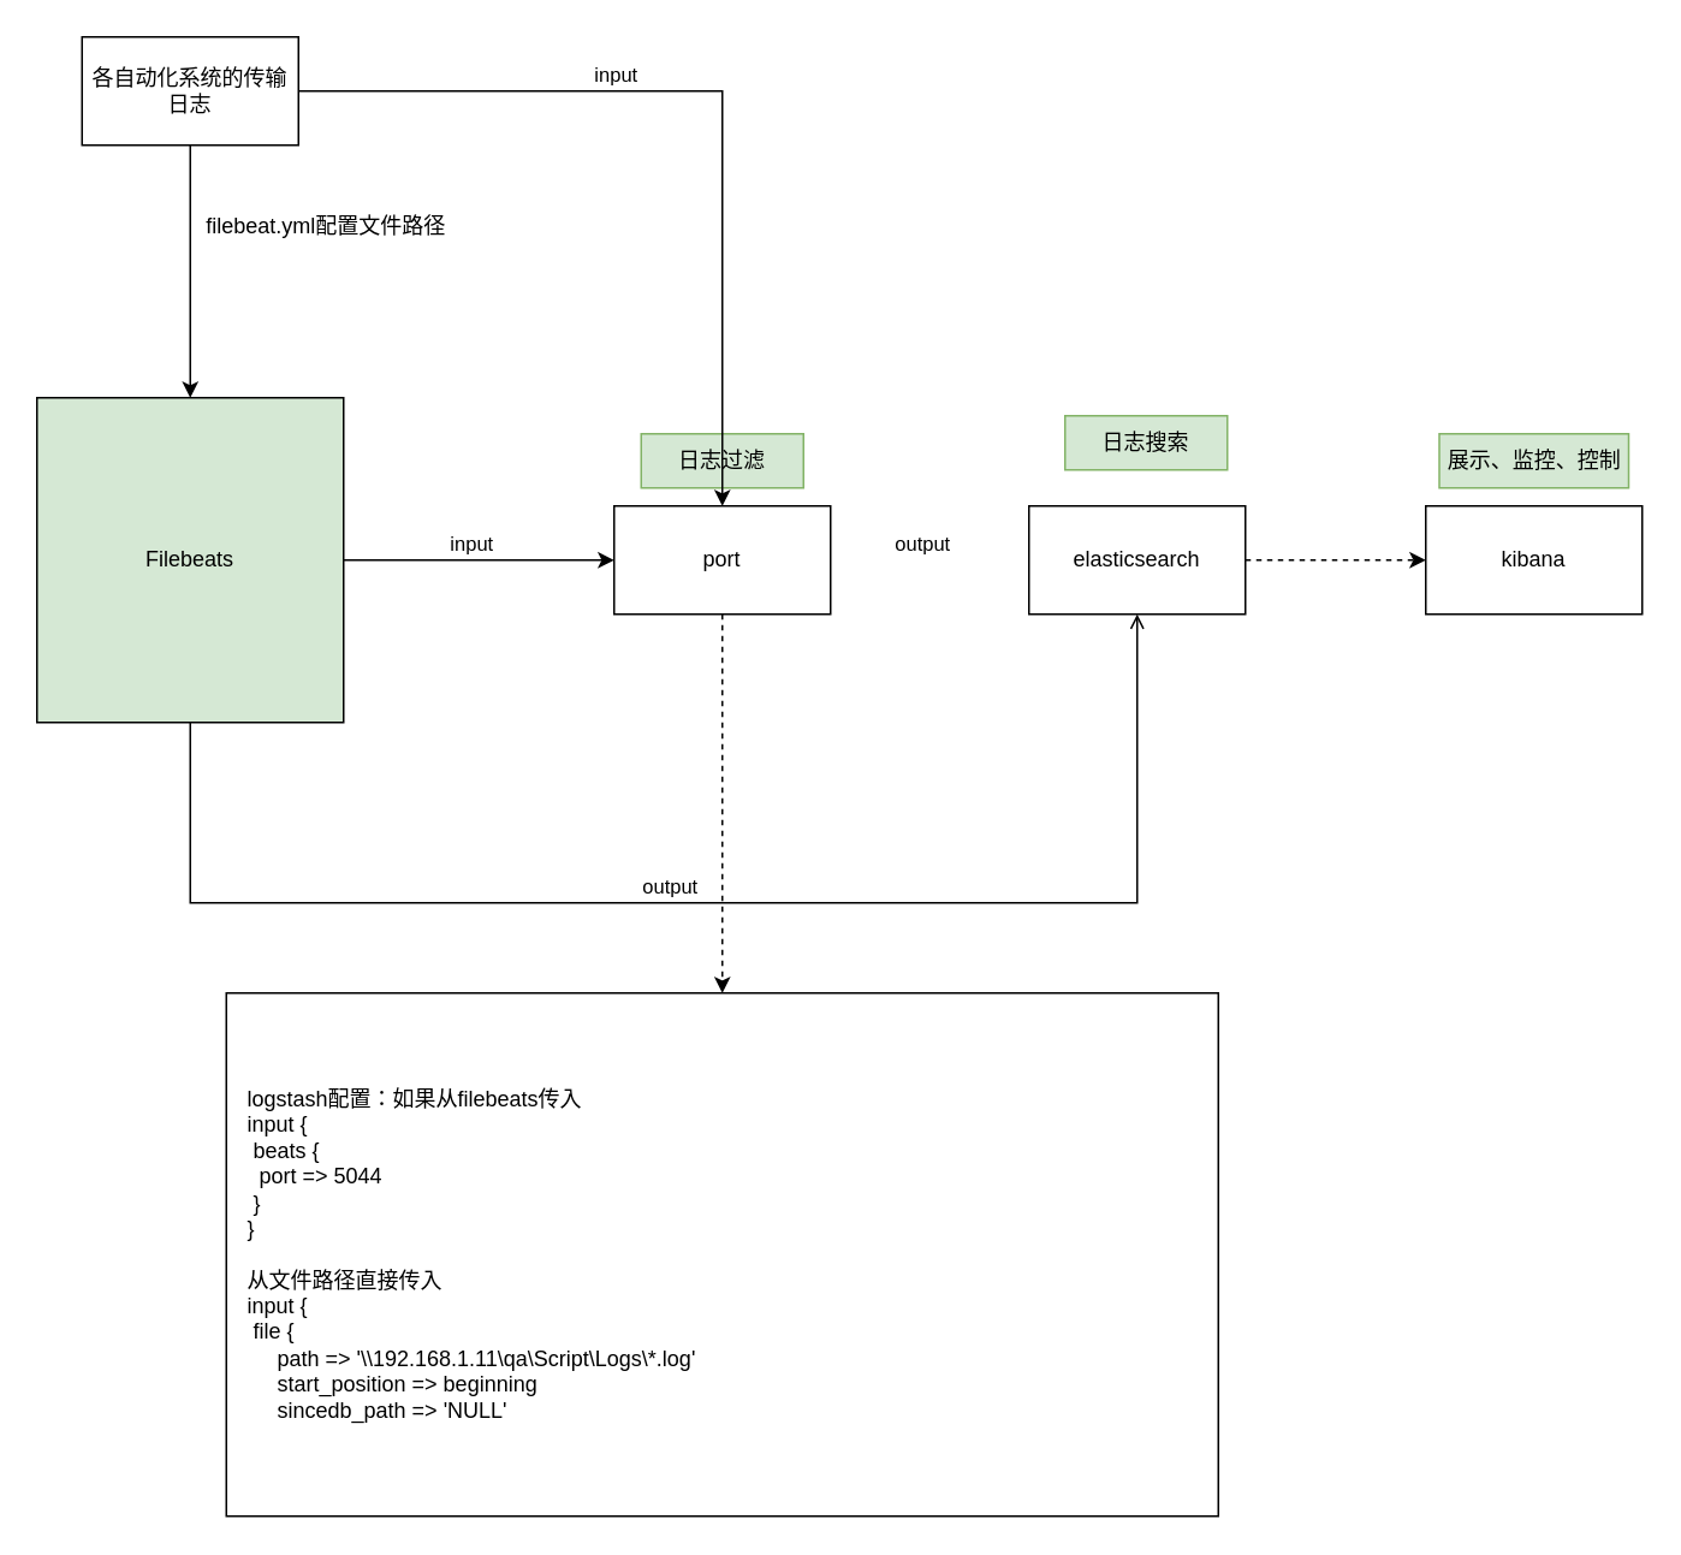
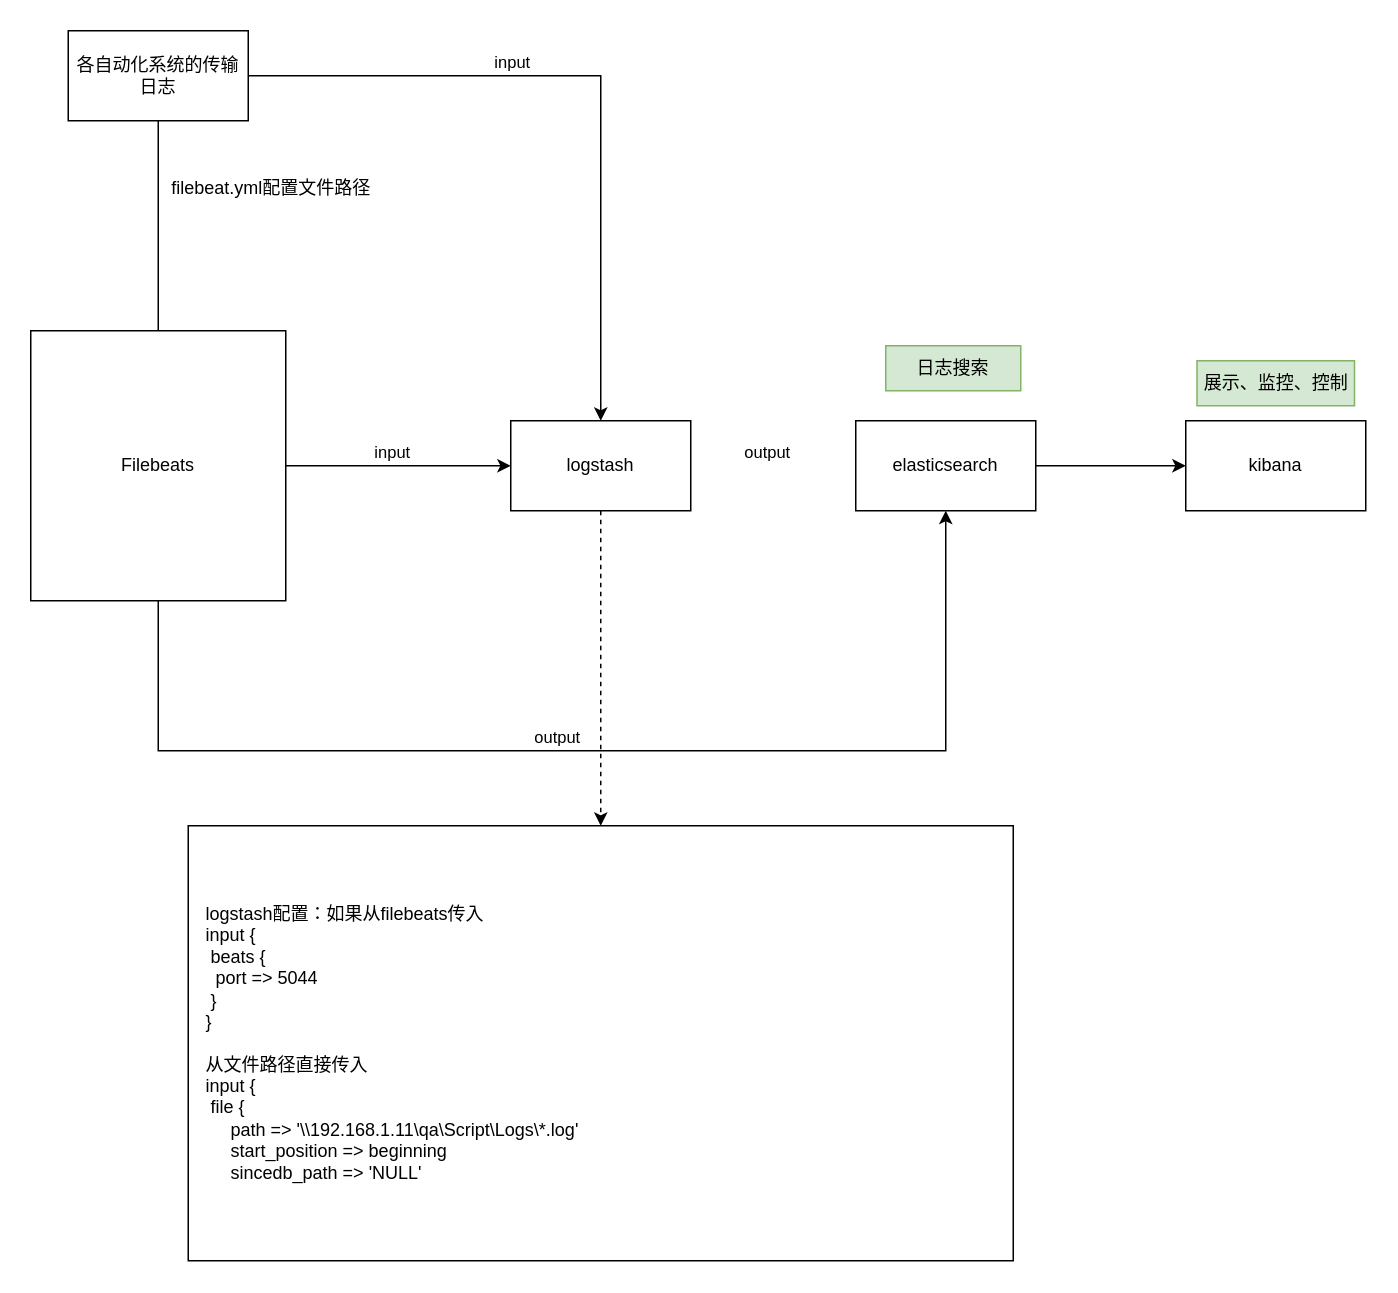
  <mxCell id="0" />
  <mxCell id="1" parent="0" />
- <mxCell id="2" value="Filebeats" style="rounded=0;whiteSpace=wrap;html=1;fillColor=#d5e8d4;" parent="1" vertex="1"><mxGeometry x="20" y="220" width="170" height="180" as="geometry" /></mxCell>
- <mxCell id="3" value="port" style="rounded=0;whiteSpace=wrap;html=1;" parent="1" vertex="1"><mxGeometry x="340" y="280" width="120" height="60" as="geometry" /></mxCell>
+ <mxCell id="2" value="Filebeats" style="rounded=0;whiteSpace=wrap;html=1;" parent="1" vertex="1"><mxGeometry x="20" y="220" width="170" height="180" as="geometry" /></mxCell>
+ <mxCell id="3" value="logstash" style="rounded=0;whiteSpace=wrap;html=1;" parent="1" vertex="1"><mxGeometry x="340" y="280" width="120" height="60" as="geometry" /></mxCell>
  <mxCell id="4" value="elasticsearch" style="rounded=0;whiteSpace=wrap;html=1;" parent="1" vertex="1"><mxGeometry x="570" y="280" width="120" height="60" as="geometry" /></mxCell>
  <mxCell id="5" value="kibana" style="rounded=0;whiteSpace=wrap;html=1;" parent="1" vertex="1"><mxGeometry x="790" y="280" width="120" height="60" as="geometry" /></mxCell>
  <mxCell id="6" value="" style="endArrow=classic;html=1;rounded=0;exitX=1;exitY=0.5;exitDx=0;exitDy=0;entryX=0;entryY=0.5;entryDx=0;entryDy=0;" parent="1" source="2" target="3" edge="1"><mxGeometry width="50" height="50" relative="1" as="geometry"><mxPoint x="240" y="380" as="sourcePoint" /><mxPoint x="290" y="330" as="targetPoint" /></mxGeometry></mxCell>
  <mxCell id="7" value="input" style="edgeLabel;html=1;align=center;verticalAlign=middle;resizable=0;points=[];" parent="6" vertex="1" connectable="0"><mxGeometry x="0.133" y="-1" relative="1" as="geometry"><mxPoint x="-15" y="-11" as="offset" /></mxGeometry></mxCell>
- <mxCell id="8" value="" style="endArrow=classic;html=1;rounded=0;exitX=1;exitY=0.5;exitDx=0;exitDy=0;entryX=0;entryY=0.5;entryDx=0;entryDy=0;dashed=1;" parent="1" source="4" target="5" edge="1"><mxGeometry width="50" height="50" relative="1" as="geometry"><mxPoint x="740" y="430" as="sourcePoint" /><mxPoint x="790" y="380" as="targetPoint" /></mxGeometry></mxCell>
- <mxCell id="9" value="日志过滤" style="rounded=0;whiteSpace=wrap;html=1;fillColor=#d5e8d4;strokeColor=#82b366;" parent="1" vertex="1"><mxGeometry x="355" y="240" width="90" height="30" as="geometry" /></mxCell>
+ <mxCell id="8" value="" style="endArrow=classic;html=1;rounded=0;exitX=1;exitY=0.5;exitDx=0;exitDy=0;entryX=0;entryY=0.5;entryDx=0;entryDy=0;" parent="1" source="4" target="5" edge="1"><mxGeometry width="50" height="50" relative="1" as="geometry"><mxPoint x="740" y="430" as="sourcePoint" /><mxPoint x="790" y="380" as="targetPoint" /></mxGeometry></mxCell>
  <mxCell id="10" value="日志搜索" style="rounded=0;whiteSpace=wrap;html=1;fillColor=#d5e8d4;strokeColor=#82b366;" parent="1" vertex="1"><mxGeometry x="590" y="230" width="90" height="30" as="geometry" /></mxCell>
  <mxCell id="11" value="展示、监控、控制" style="rounded=0;whiteSpace=wrap;html=1;fillColor=#d5e8d4;strokeColor=#82b366;" parent="1" vertex="1"><mxGeometry x="797.5" y="240" width="105" height="30" as="geometry" /></mxCell>
  <mxCell id="12" value="各自动化系统的传输日志" style="rounded=0;whiteSpace=wrap;html=1;" parent="1" vertex="1"><mxGeometry x="45" y="20" width="120" height="60" as="geometry" /></mxCell>
- <mxCell id="13" value="" style="endArrow=classic;html=1;rounded=0;exitX=0.5;exitY=1;exitDx=0;exitDy=0;entryX=0.5;entryY=0;entryDx=0;entryDy=0;" parent="1" source="12" target="2" edge="1"><mxGeometry width="50" height="50" relative="1" as="geometry"><mxPoint x="180" y="150" as="sourcePoint" /><mxPoint x="230" y="100" as="targetPoint" /></mxGeometry></mxCell>
+ <mxCell id="13" value="" style="endArrow=none;html=1;rounded=0;exitX=0.5;exitY=1;exitDx=0;exitDy=0;entryX=0.5;entryY=0;entryDx=0;entryDy=0;" parent="1" source="12" target="2" edge="1"><mxGeometry width="50" height="50" relative="1" as="geometry"><mxPoint x="180" y="150" as="sourcePoint" /><mxPoint x="230" y="100" as="targetPoint" /></mxGeometry></mxCell>
  <mxCell id="14" value="filebeat.yml配置文件路径" style="text;html=1;align=center;verticalAlign=middle;resizable=0;points=[];autosize=1;strokeColor=none;fillColor=none;" parent="1" vertex="1"><mxGeometry x="100" y="110" width="160" height="30" as="geometry" /></mxCell>
  <mxCell id="15" value="output" style="edgeLabel;html=1;align=center;verticalAlign=middle;resizable=0;points=[];" parent="1" vertex="1" connectable="0"><mxGeometry x="510" y="300" as="geometry" /></mxCell>
- <mxCell id="16" value="" style="endArrow=open;html=1;rounded=0;exitX=0.5;exitY=1;exitDx=0;exitDy=0;entryX=0.5;entryY=1;entryDx=0;entryDy=0;" parent="1" source="2" target="4" edge="1"><mxGeometry width="50" height="50" relative="1" as="geometry"><mxPoint x="190" y="550" as="sourcePoint" /><mxPoint x="240" y="500" as="targetPoint" /><Array as="points"><mxPoint x="105" y="500" /><mxPoint x="630" y="500" /></Array></mxGeometry></mxCell>
+ <mxCell id="16" value="" style="endArrow=classic;html=1;rounded=0;exitX=0.5;exitY=1;exitDx=0;exitDy=0;entryX=0.5;entryY=1;entryDx=0;entryDy=0;" parent="1" source="2" target="4" edge="1"><mxGeometry width="50" height="50" relative="1" as="geometry"><mxPoint x="190" y="550" as="sourcePoint" /><mxPoint x="240" y="500" as="targetPoint" /><Array as="points"><mxPoint x="105" y="500" /><mxPoint x="630" y="500" /></Array></mxGeometry></mxCell>
  <mxCell id="17" value="output" style="edgeLabel;html=1;align=center;verticalAlign=middle;resizable=0;points=[];" parent="1" vertex="1" connectable="0"><mxGeometry x="370" y="490" as="geometry" /></mxCell>
  <mxCell id="18" value="" style="rounded=0;whiteSpace=wrap;html=1;" vertex="1" parent="1"><mxGeometry x="125" y="550" width="550" height="290" as="geometry" /></mxCell>
  <mxCell id="19" value="logstash配置：如果从filebeats传入&lt;br&gt;input {&lt;br&gt;&lt;span style=&quot;white-space: pre;&quot;&gt; &lt;/span&gt;beats {&lt;br&gt;&lt;span style=&quot;white-space: pre;&quot;&gt; &lt;/span&gt;&lt;span style=&quot;white-space: pre;&quot;&gt; &lt;/span&gt;port =&amp;gt; 5044&lt;br&gt;&lt;span style=&quot;white-space: pre;&quot;&gt; &lt;/span&gt;}&lt;br&gt;}&lt;br&gt;&lt;br&gt;从文件路径直接传入&lt;br&gt;input {&lt;br&gt;&lt;span style=&quot;white-space: pre;&quot;&gt; &lt;/span&gt;file {&lt;br&gt;&lt;span style=&quot;white-space: pre;&quot;&gt; &lt;/span&gt;&amp;nbsp; &amp;nbsp; path =&amp;gt; '\\192.168.1.11\qa\Script\Logs\*.log'&lt;br&gt;&lt;span style=&quot;white-space: pre;&quot;&gt; &lt;/span&gt;&amp;nbsp; &amp;nbsp; start_position =&amp;gt; beginning&lt;br&gt;&lt;span style=&quot;white-space: pre;&quot;&gt; &lt;/span&gt;&amp;nbsp; &amp;nbsp; sincedb_path =&amp;gt; 'NULL'" style="text;html=1;strokeColor=none;fillColor=none;align=left;verticalAlign=middle;whiteSpace=wrap;rounded=0;" vertex="1" parent="1"><mxGeometry x="135" y="560" width="510" height="270" as="geometry" /></mxCell>
  <mxCell id="20" value="" style="endArrow=classic;html=1;rounded=0;strokeColor=default;exitX=0.5;exitY=1;exitDx=0;exitDy=0;dashed=1;" edge="1" parent="1" source="3" target="18"><mxGeometry width="50" height="50" relative="1" as="geometry"><mxPoint x="400" y="440" as="sourcePoint" /><mxPoint x="450" y="390" as="targetPoint" /></mxGeometry></mxCell>
  <mxCell id="21" value="" style="endArrow=classic;html=1;rounded=0;strokeColor=default;exitX=1;exitY=0.5;exitDx=0;exitDy=0;entryX=0.5;entryY=0;entryDx=0;entryDy=0;" edge="1" parent="1" source="12" target="3"><mxGeometry width="50" height="50" relative="1" as="geometry"><mxPoint x="330" y="120" as="sourcePoint" /><mxPoint x="380" y="70" as="targetPoint" /><Array as="points"><mxPoint x="400" y="50" /></Array></mxGeometry></mxCell>
  <mxCell id="22" value="input" style="edgeLabel;html=1;align=center;verticalAlign=middle;resizable=0;points=[];" vertex="1" connectable="0" parent="1"><mxGeometry x="340" y="40" as="geometry" /></mxCell>
